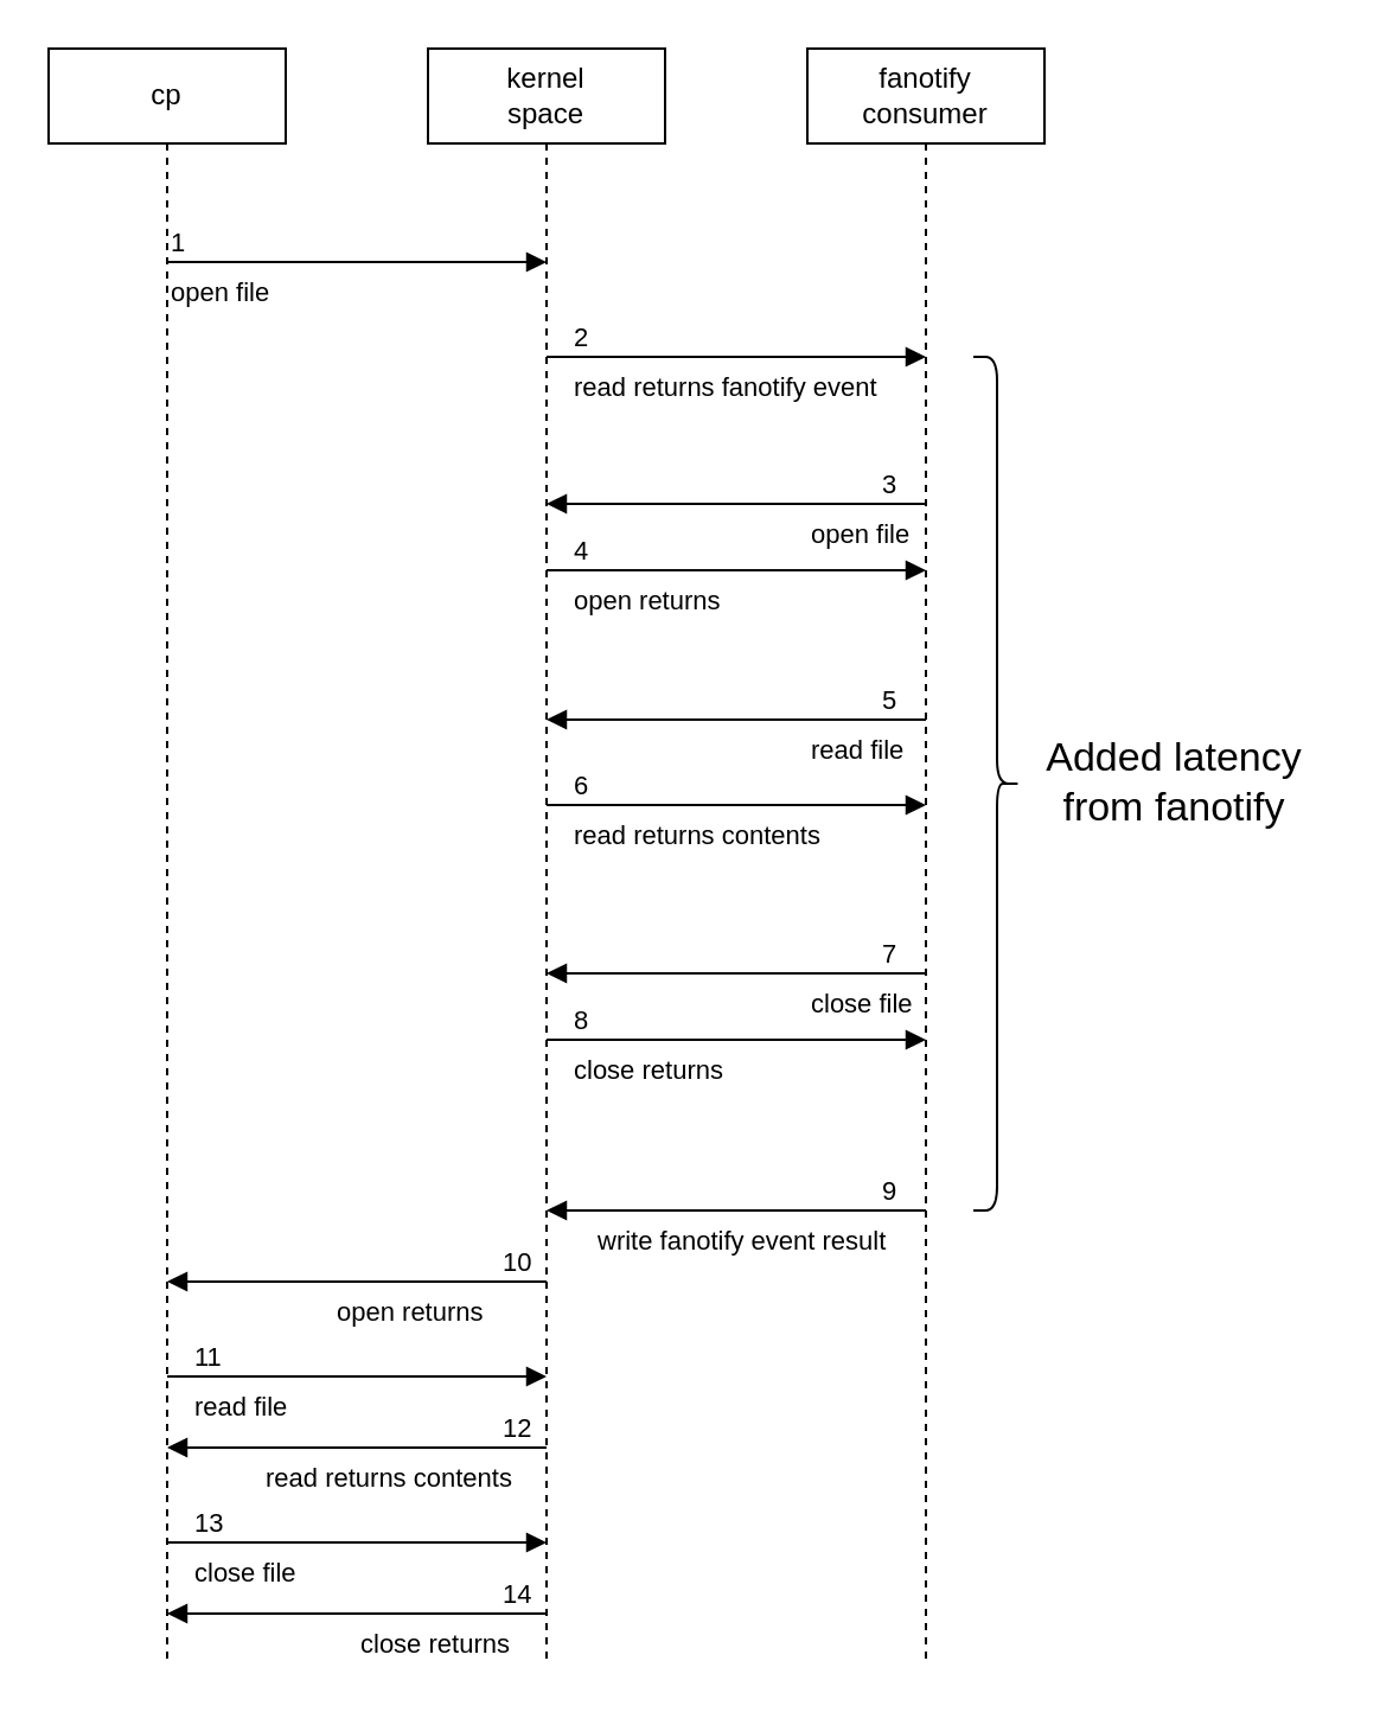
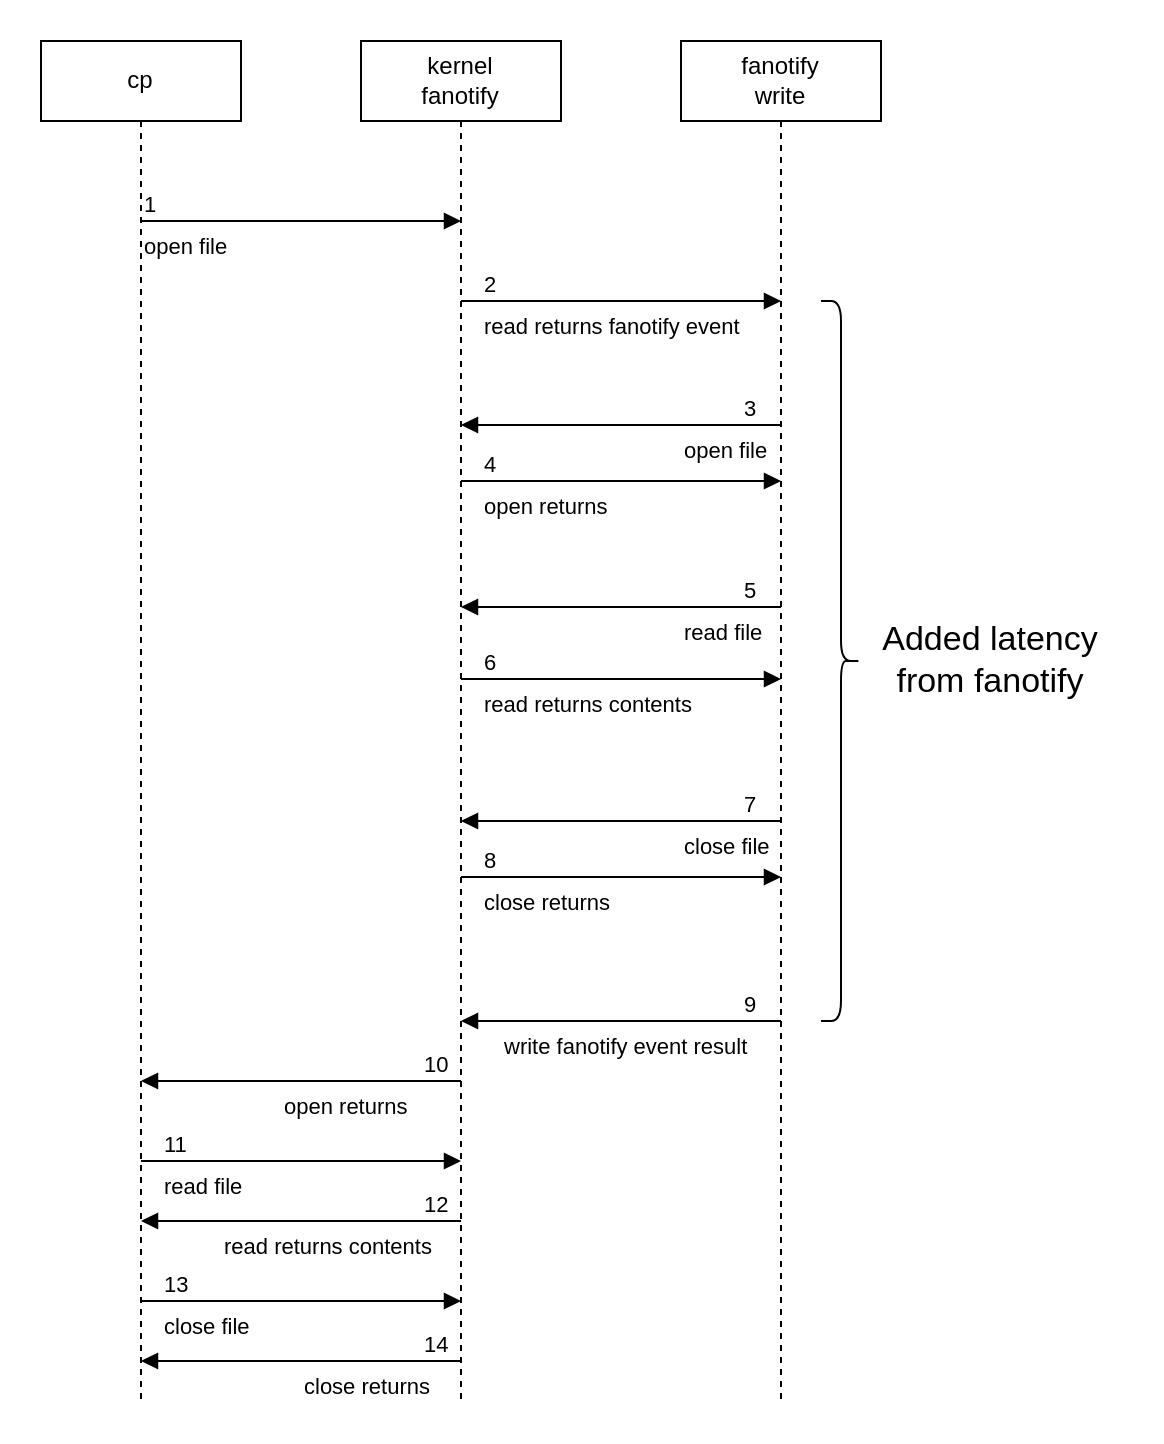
  <mxCell id="0" />
  <mxCell id="1" parent="0" />
  <mxCell id="2" value="cp" style="shape=umlLifeline;perimeter=lifelinePerimeter;whiteSpace=wrap;html=1;container=1;dropTarget=0;collapsible=0;recursiveResize=0;outlineConnect=0;portConstraint=eastwest;newEdgeStyle={&quot;curved&quot;:0,&quot;rounded&quot;:0};" vertex="1" parent="1"><mxGeometry x="20" y="20" width="100" height="680" as="geometry" /></mxCell>
- <mxCell id="3" value="&lt;div&gt;kernel&lt;/div&gt;&lt;div&gt;space&lt;br&gt;&lt;/div&gt;" style="shape=umlLifeline;perimeter=lifelinePerimeter;whiteSpace=wrap;html=1;container=1;dropTarget=0;collapsible=0;recursiveResize=0;outlineConnect=0;portConstraint=eastwest;newEdgeStyle={&quot;curved&quot;:0,&quot;rounded&quot;:0};" vertex="1" parent="1"><mxGeometry x="180" y="20" width="100" height="680" as="geometry" /></mxCell>
- <mxCell id="4" value="&lt;div&gt;fanotify&lt;/div&gt;&lt;div&gt;consumer&lt;br&gt;&lt;/div&gt;" style="shape=umlLifeline;perimeter=lifelinePerimeter;whiteSpace=wrap;html=1;container=1;dropTarget=0;collapsible=0;recursiveResize=0;outlineConnect=0;portConstraint=eastwest;newEdgeStyle={&quot;curved&quot;:0,&quot;rounded&quot;:0};" vertex="1" parent="1"><mxGeometry x="340" y="20" width="100" height="680" as="geometry" /></mxCell>
+ <mxCell id="3" value="&lt;div&gt;kernel&lt;/div&gt;&lt;div&gt;fanotify&lt;br&gt;&lt;/div&gt;" style="shape=umlLifeline;perimeter=lifelinePerimeter;whiteSpace=wrap;html=1;container=1;dropTarget=0;collapsible=0;recursiveResize=0;outlineConnect=0;portConstraint=eastwest;newEdgeStyle={&quot;curved&quot;:0,&quot;rounded&quot;:0};" vertex="1" parent="1"><mxGeometry x="180" y="20" width="100" height="680" as="geometry" /></mxCell>
+ <mxCell id="4" value="&lt;div&gt;fanotify&lt;/div&gt;&lt;div&gt;write&lt;br&gt;&lt;/div&gt;" style="shape=umlLifeline;perimeter=lifelinePerimeter;whiteSpace=wrap;html=1;container=1;dropTarget=0;collapsible=0;recursiveResize=0;outlineConnect=0;portConstraint=eastwest;newEdgeStyle={&quot;curved&quot;:0,&quot;rounded&quot;:0};" vertex="1" parent="1"><mxGeometry x="340" y="20" width="100" height="680" as="geometry" /></mxCell>
  <mxCell id="5" value="open file" style="endArrow=block;endFill=1;html=1;edgeStyle=orthogonalEdgeStyle;align=left;verticalAlign=top;rounded=0;" edge="1" parent="1"><mxGeometry x="-1" relative="1" as="geometry"><mxPoint x="70" y="110" as="sourcePoint" /><mxPoint x="230" y="110" as="targetPoint" /></mxGeometry></mxCell>
  <mxCell id="6" value="1" style="edgeLabel;resizable=0;html=1;align=left;verticalAlign=bottom;" connectable="0" vertex="1" parent="5"><mxGeometry x="-1" relative="1" as="geometry" /></mxCell>
  <mxCell id="7" value="open returns" style="endArrow=block;endFill=1;html=1;edgeStyle=orthogonalEdgeStyle;align=left;verticalAlign=top;rounded=0;" edge="1" parent="1"><mxGeometry x="-0.875" relative="1" as="geometry"><mxPoint x="230" y="240" as="sourcePoint" /><mxPoint x="390" y="240" as="targetPoint" /><mxPoint as="offset" /></mxGeometry></mxCell>
  <mxCell id="8" value="4" style="edgeLabel;resizable=0;html=1;align=left;verticalAlign=bottom;" connectable="0" vertex="1" parent="7"><mxGeometry x="-1" relative="1" as="geometry"><mxPoint x="10" as="offset" /></mxGeometry></mxCell>
  <mxCell id="9" value="open file" style="endArrow=block;endFill=1;html=1;edgeStyle=orthogonalEdgeStyle;align=left;verticalAlign=top;rounded=0;" edge="1" parent="1"><mxGeometry x="-0.375" relative="1" as="geometry"><mxPoint x="390" y="212" as="sourcePoint" /><mxPoint x="230" y="212" as="targetPoint" /><mxPoint as="offset" /></mxGeometry></mxCell>
  <mxCell id="10" value="3" style="edgeLabel;resizable=0;html=1;align=left;verticalAlign=bottom;" connectable="0" vertex="1" parent="9"><mxGeometry x="-1" relative="1" as="geometry"><mxPoint x="-20" as="offset" /></mxGeometry></mxCell>
  <mxCell id="11" value="read returns fanotify event" style="endArrow=block;endFill=1;html=1;edgeStyle=orthogonalEdgeStyle;align=left;verticalAlign=top;rounded=0;" edge="1" parent="1"><mxGeometry x="-0.875" relative="1" as="geometry"><mxPoint x="230" y="150" as="sourcePoint" /><mxPoint x="390" y="150" as="targetPoint" /><mxPoint as="offset" /></mxGeometry></mxCell>
  <mxCell id="12" value="2" style="edgeLabel;resizable=0;html=1;align=left;verticalAlign=bottom;" connectable="0" vertex="1" parent="11"><mxGeometry x="-1" relative="1" as="geometry"><mxPoint x="10" as="offset" /></mxGeometry></mxCell>
  <mxCell id="13" value="read file" style="endArrow=block;endFill=1;html=1;edgeStyle=orthogonalEdgeStyle;align=left;verticalAlign=top;rounded=0;" edge="1" parent="1"><mxGeometry x="-0.375" relative="1" as="geometry"><mxPoint x="390" y="303" as="sourcePoint" /><mxPoint x="230" y="303" as="targetPoint" /><mxPoint as="offset" /></mxGeometry></mxCell>
  <mxCell id="14" value="5" style="edgeLabel;resizable=0;html=1;align=left;verticalAlign=bottom;" connectable="0" vertex="1" parent="13"><mxGeometry x="-1" relative="1" as="geometry"><mxPoint x="-20" as="offset" /></mxGeometry></mxCell>
  <mxCell id="15" value="read returns contents" style="endArrow=block;endFill=1;html=1;edgeStyle=orthogonalEdgeStyle;align=left;verticalAlign=top;rounded=0;" edge="1" parent="1"><mxGeometry x="-0.875" relative="1" as="geometry"><mxPoint x="230" y="339" as="sourcePoint" /><mxPoint x="390" y="339" as="targetPoint" /><mxPoint as="offset" /></mxGeometry></mxCell>
  <mxCell id="16" value="6" style="edgeLabel;resizable=0;html=1;align=left;verticalAlign=bottom;" connectable="0" vertex="1" parent="15"><mxGeometry x="-1" relative="1" as="geometry"><mxPoint x="10" as="offset" /></mxGeometry></mxCell>
  <mxCell id="17" value="close returns" style="endArrow=block;endFill=1;html=1;edgeStyle=orthogonalEdgeStyle;align=left;verticalAlign=top;rounded=0;" edge="1" parent="1"><mxGeometry x="-0.875" relative="1" as="geometry"><mxPoint x="230" y="438" as="sourcePoint" /><mxPoint x="390" y="438" as="targetPoint" /><mxPoint as="offset" /></mxGeometry></mxCell>
  <mxCell id="18" value="8" style="edgeLabel;resizable=0;html=1;align=left;verticalAlign=bottom;" connectable="0" vertex="1" parent="17"><mxGeometry x="-1" relative="1" as="geometry"><mxPoint x="10" as="offset" /></mxGeometry></mxCell>
  <mxCell id="19" value="close file" style="endArrow=block;endFill=1;html=1;edgeStyle=orthogonalEdgeStyle;align=left;verticalAlign=top;rounded=0;" edge="1" parent="1"><mxGeometry x="-0.375" relative="1" as="geometry"><mxPoint x="390" y="410" as="sourcePoint" /><mxPoint x="230" y="410" as="targetPoint" /><mxPoint as="offset" /></mxGeometry></mxCell>
  <mxCell id="20" value="7" style="edgeLabel;resizable=0;html=1;align=left;verticalAlign=bottom;" connectable="0" vertex="1" parent="19"><mxGeometry x="-1" relative="1" as="geometry"><mxPoint x="-20" as="offset" /></mxGeometry></mxCell>
  <mxCell id="21" value="write fanotify event result" style="endArrow=block;endFill=1;html=1;edgeStyle=orthogonalEdgeStyle;align=left;verticalAlign=top;rounded=0;" edge="1" parent="1"><mxGeometry x="0.75" relative="1" as="geometry"><mxPoint x="390" y="510" as="sourcePoint" /><mxPoint x="230" y="510" as="targetPoint" /><mxPoint as="offset" /></mxGeometry></mxCell>
  <mxCell id="22" value="9" style="edgeLabel;resizable=0;html=1;align=left;verticalAlign=bottom;" connectable="0" vertex="1" parent="21"><mxGeometry x="-1" relative="1" as="geometry"><mxPoint x="-20" as="offset" /></mxGeometry></mxCell>
  <mxCell id="23" value="open returns" style="endArrow=block;endFill=1;html=1;edgeStyle=orthogonalEdgeStyle;align=left;verticalAlign=top;rounded=0;" edge="1" parent="1"><mxGeometry x="0.125" relative="1" as="geometry"><mxPoint x="230" y="540" as="sourcePoint" /><mxPoint x="70" y="540" as="targetPoint" /><mxPoint as="offset" /></mxGeometry></mxCell>
  <mxCell id="24" value="10" style="edgeLabel;resizable=0;html=1;align=left;verticalAlign=bottom;" connectable="0" vertex="1" parent="23"><mxGeometry x="-1" relative="1" as="geometry"><mxPoint x="-20" as="offset" /></mxGeometry></mxCell>
  <mxCell id="25" value="read file" style="endArrow=block;endFill=1;html=1;edgeStyle=orthogonalEdgeStyle;align=left;verticalAlign=top;rounded=0;" edge="1" parent="1"><mxGeometry x="-0.875" relative="1" as="geometry"><mxPoint x="70" y="580" as="sourcePoint" /><mxPoint x="230" y="580" as="targetPoint" /><mxPoint as="offset" /></mxGeometry></mxCell>
  <mxCell id="26" value="11" style="edgeLabel;resizable=0;html=1;align=left;verticalAlign=bottom;" connectable="0" vertex="1" parent="25"><mxGeometry x="-1" relative="1" as="geometry"><mxPoint x="10" as="offset" /></mxGeometry></mxCell>
  <mxCell id="27" value="read returns contents" style="endArrow=block;endFill=1;html=1;edgeStyle=orthogonalEdgeStyle;align=left;verticalAlign=top;rounded=0;" edge="1" parent="1"><mxGeometry x="0.5" relative="1" as="geometry"><mxPoint x="230" y="610" as="sourcePoint" /><mxPoint x="70" y="610" as="targetPoint" /><mxPoint as="offset" /></mxGeometry></mxCell>
  <mxCell id="28" value="12" style="edgeLabel;resizable=0;html=1;align=left;verticalAlign=bottom;" connectable="0" vertex="1" parent="27"><mxGeometry x="-1" relative="1" as="geometry"><mxPoint x="-20" as="offset" /></mxGeometry></mxCell>
  <mxCell id="29" value="close file" style="endArrow=block;endFill=1;html=1;edgeStyle=orthogonalEdgeStyle;align=left;verticalAlign=top;rounded=0;" edge="1" parent="1"><mxGeometry x="-0.875" relative="1" as="geometry"><mxPoint x="70" y="650" as="sourcePoint" /><mxPoint x="230" y="650" as="targetPoint" /><mxPoint as="offset" /></mxGeometry></mxCell>
  <mxCell id="30" value="13" style="edgeLabel;resizable=0;html=1;align=left;verticalAlign=bottom;" connectable="0" vertex="1" parent="29"><mxGeometry x="-1" relative="1" as="geometry"><mxPoint x="10" as="offset" /></mxGeometry></mxCell>
  <mxCell id="31" value="close returns" style="endArrow=block;endFill=1;html=1;edgeStyle=orthogonalEdgeStyle;align=left;verticalAlign=top;rounded=0;" edge="1" parent="1"><mxGeometry relative="1" as="geometry"><mxPoint x="230" y="680" as="sourcePoint" /><mxPoint x="70" y="680" as="targetPoint" /><mxPoint as="offset" /></mxGeometry></mxCell>
  <mxCell id="32" value="14" style="edgeLabel;resizable=0;html=1;align=left;verticalAlign=bottom;" connectable="0" vertex="1" parent="31"><mxGeometry x="-1" relative="1" as="geometry"><mxPoint x="-20" as="offset" /></mxGeometry></mxCell>
  <mxCell id="33" value="" style="shape=curlyBracket;whiteSpace=wrap;html=1;rounded=1;flipH=1;labelPosition=right;verticalLabelPosition=middle;align=left;verticalAlign=middle;" vertex="1" parent="1"><mxGeometry x="410" y="150" width="20" height="360" as="geometry" /></mxCell>
  <mxCell id="34" value="&lt;font style=&quot;font-size: 17px;&quot;&gt;Added latency from fanotify&lt;/font&gt;" style="text;strokeColor=none;align=center;fillColor=none;html=1;verticalAlign=middle;whiteSpace=wrap;rounded=0;" vertex="1" parent="1"><mxGeometry x="430" y="297.5" width="130" height="65" as="geometry" /></mxCell>
